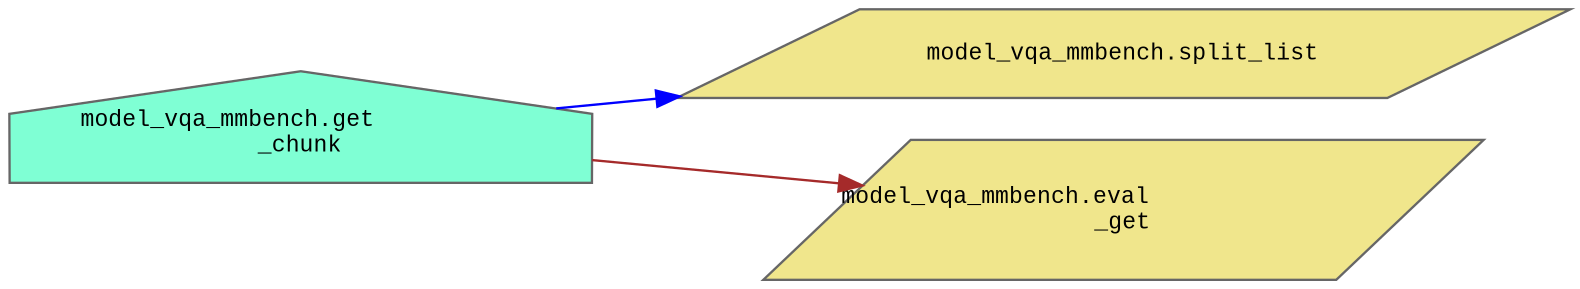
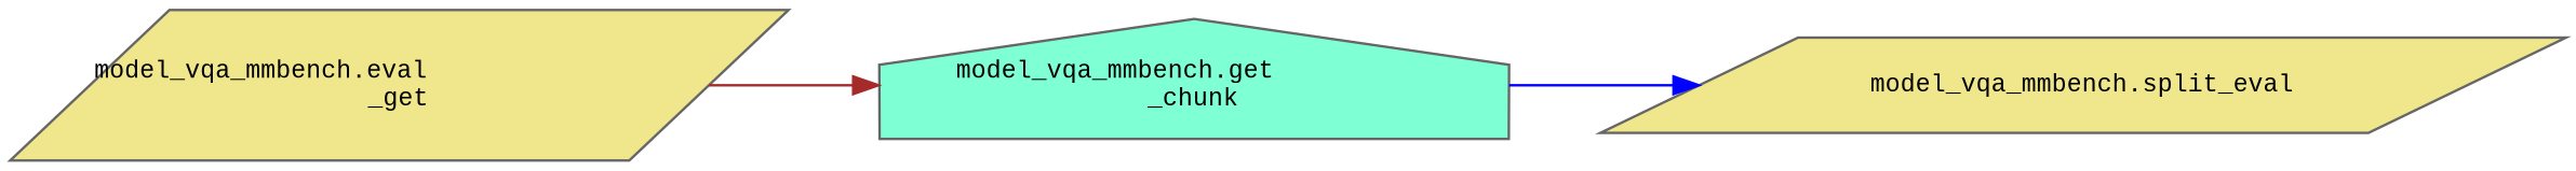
  digraph {
    fontname="Liberation Mono"
    rankdir=RL
    node [color=grey40 fillcolor=khaki fontname="Liberation Mono" fontsize=10 shape=parallelogram style=filled]
    edge [dir=back fontname="Liberation Mono" fontsize=10 labelfontname=Helvetica labelfontsize=10 style=solid]
-   n1 [color=gray40 fontcolor=black height=0.2 label="model_vqa_mmbench.split_list" width=0.4]
+   n1 [color=gray40 fontcolor=black height=0.2 label="model_vqa_mmbench.split_eval" width=0.4]
    n2 [fillcolor=aquamarine height=0.2 label="model_vqa_mmbench.get\l_chunk" shape=house width=0.4]
    n3 [height=0.2 label="model_vqa_mmbench.eval\l_get" width=0.4]
    n1 -> n2 [color=blue]
-   n3 -> n2 [color=brown]
+   n2 -> n3 [color=brown]
  }
